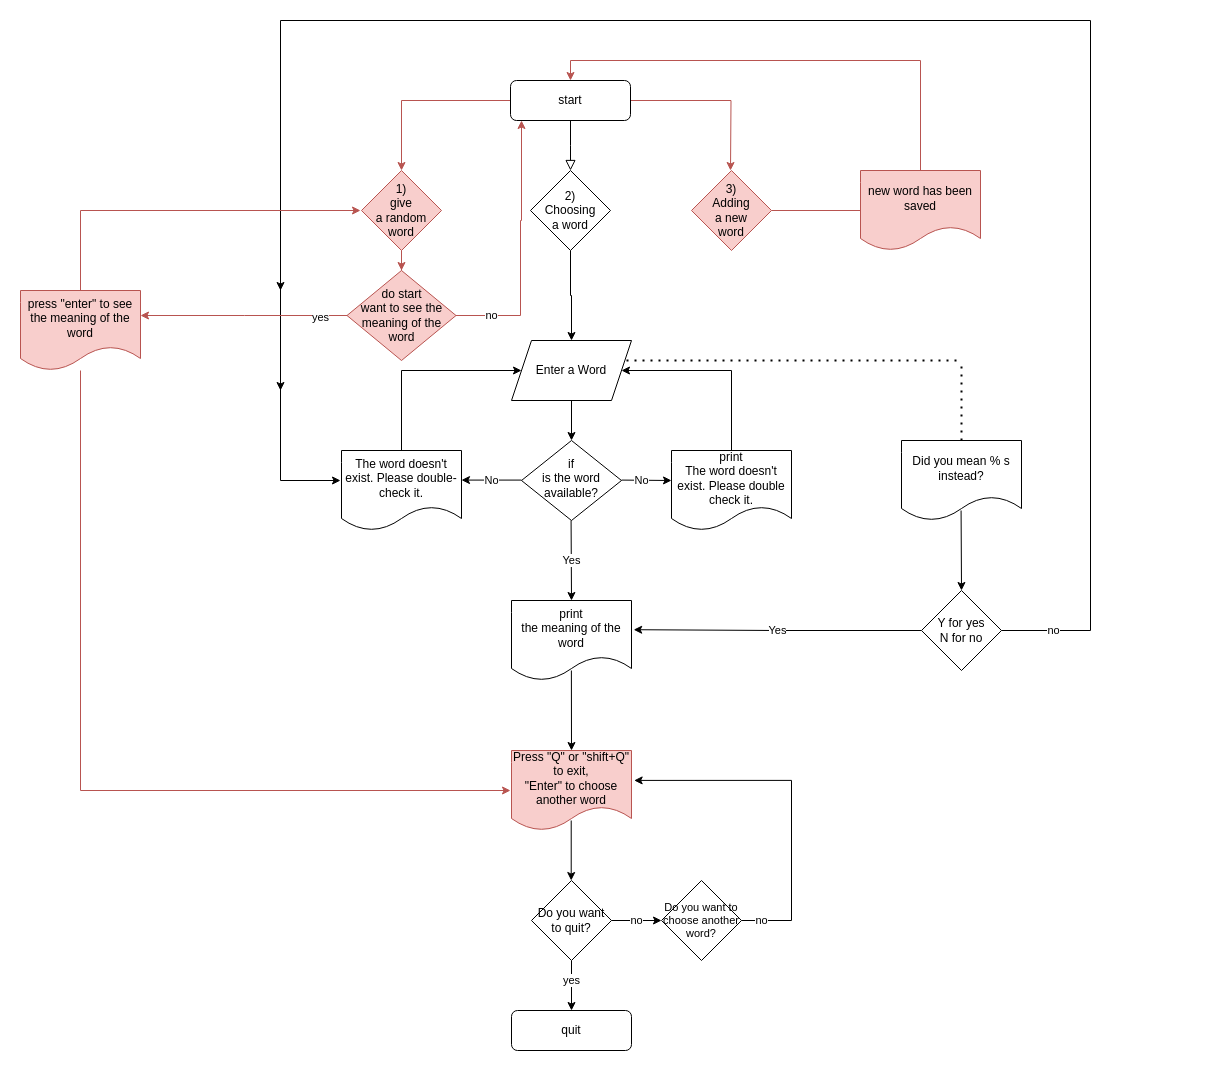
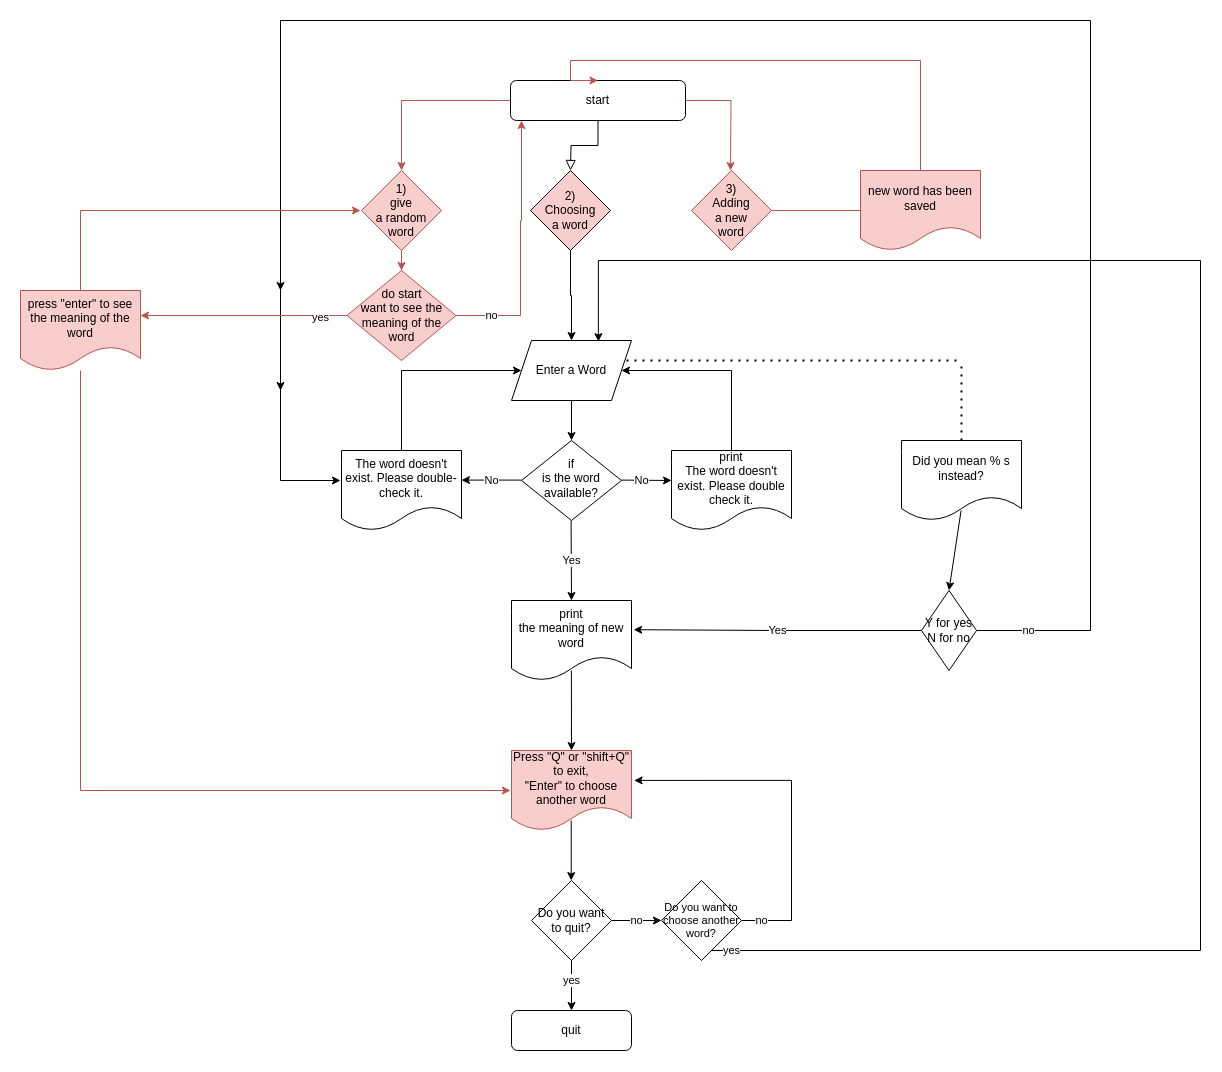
  <mxCell id="0" />
  <mxCell id="1" parent="0" />
  <mxCell id="2" value="" style="rounded=0;html=1;jettySize=auto;orthogonalLoop=1;fontSize=11;endArrow=block;endFill=0;endSize=8;strokeWidth=1;shadow=0;labelBackgroundColor=none;edgeStyle=orthogonalEdgeStyle;" parent="1" source="5" edge="1"><mxGeometry relative="1" as="geometry"><mxPoint x="570" y="170" as="targetPoint" /></mxGeometry></mxCell>
  <mxCell id="3" style="edgeStyle=orthogonalEdgeStyle;rounded=0;orthogonalLoop=1;jettySize=auto;html=1;fillColor=#f8cecc;strokeColor=#b85450;" edge="1" parent="1" source="5"><mxGeometry relative="1" as="geometry"><mxPoint x="730" y="170" as="targetPoint" /></mxGeometry></mxCell>
  <mxCell id="4" style="edgeStyle=orthogonalEdgeStyle;rounded=0;orthogonalLoop=1;jettySize=auto;html=1;entryX=0.5;entryY=0;entryDx=0;entryDy=0;fillColor=#f8cecc;strokeColor=#b85450;" edge="1" parent="1" source="5" target="41"><mxGeometry relative="1" as="geometry"><mxPoint x="390" y="100" as="targetPoint" /></mxGeometry></mxCell>
- <mxCell id="5" value="start" style="rounded=1;whiteSpace=wrap;html=1;fontSize=12;glass=0;strokeWidth=1;shadow=0;" parent="1" vertex="1"><mxGeometry x="510" y="80" width="120" height="40" as="geometry" /></mxCell>
+ <mxCell id="5" value="start" style="rounded=1;whiteSpace=wrap;html=1;fontSize=12;glass=0;strokeWidth=1;shadow=0;" parent="1" vertex="1"><mxGeometry x="510" y="80" width="175" height="40" as="geometry" /></mxCell>
  <mxCell id="6" value="&lt;div&gt;if&lt;/div&gt;&lt;div&gt;&lt;span class=&quot;VIiyi&quot; lang=&quot;en&quot;&gt;&lt;span class=&quot;JLqJ4b ChMk0b&quot;&gt;&lt;span&gt;is the word available?&lt;/span&gt;&lt;/span&gt;&lt;/span&gt; &lt;/div&gt;" style="rhombus;whiteSpace=wrap;html=1;shadow=0;fontFamily=Helvetica;fontSize=12;align=center;strokeWidth=1;spacing=6;spacingTop=-4;" parent="1" vertex="1"><mxGeometry x="521" y="440" width="100" height="80" as="geometry" /></mxCell>
  <mxCell id="7" style="edgeStyle=orthogonalEdgeStyle;rounded=0;orthogonalLoop=1;jettySize=auto;html=1;entryX=0.5;entryY=0;entryDx=0;entryDy=0;" edge="1" parent="1" source="8" target="6"><mxGeometry relative="1" as="geometry" /></mxCell>
  <mxCell id="8" value="&lt;div&gt;Enter a Word&lt;br&gt;&lt;/div&gt;" style="shape=parallelogram;perimeter=parallelogramPerimeter;whiteSpace=wrap;html=1;fixedSize=1;" vertex="1" parent="1"><mxGeometry x="511" y="340" width="120" height="60" as="geometry" /></mxCell>
- <mxCell id="9" value="&lt;div&gt;print &lt;br&gt;&lt;/div&gt;&lt;div&gt;the meaning of the word&lt;/div&gt;" style="shape=document;whiteSpace=wrap;html=1;boundedLbl=1;" vertex="1" parent="1"><mxGeometry x="511" y="600" width="120" height="80" as="geometry" /></mxCell>
+ <mxCell id="9" value="&lt;div&gt;print &lt;br&gt;&lt;/div&gt;&lt;div&gt;the meaning of new word&lt;/div&gt;" style="shape=document;whiteSpace=wrap;html=1;boundedLbl=1;" vertex="1" parent="1"><mxGeometry x="511" y="600" width="120" height="80" as="geometry" /></mxCell>
  <mxCell id="10" style="edgeStyle=orthogonalEdgeStyle;rounded=0;orthogonalLoop=1;jettySize=auto;html=1;entryX=1;entryY=0.5;entryDx=0;entryDy=0;" edge="1" parent="1" source="11" target="8"><mxGeometry relative="1" as="geometry"><mxPoint x="641" y="370" as="targetPoint" /><Array as="points"><mxPoint x="731" y="370" /></Array></mxGeometry></mxCell>
  <mxCell id="11" value="&lt;div&gt;print&lt;/div&gt;&lt;div&gt;The word doesn't exist. Please double check it.&lt;/div&gt;" style="shape=document;whiteSpace=wrap;html=1;boundedLbl=1;" vertex="1" parent="1"><mxGeometry x="671" y="450" width="120" height="80" as="geometry" /></mxCell>
  <mxCell id="12" value="No" style="endArrow=classic;html=1;" edge="1" parent="1"><mxGeometry width="50" height="50" relative="1" as="geometry"><mxPoint x="521" y="479.58" as="sourcePoint" /><mxPoint x="461" y="479.58" as="targetPoint" /></mxGeometry></mxCell>
  <mxCell id="13" style="edgeStyle=orthogonalEdgeStyle;rounded=0;orthogonalLoop=1;jettySize=auto;html=1;" edge="1" parent="1" source="14" target="8"><mxGeometry relative="1" as="geometry"><mxPoint x="401" y="370" as="targetPoint" /><Array as="points"><mxPoint x="401" y="370" /></Array></mxGeometry></mxCell>
  <mxCell id="14" value="The word doesn't exist. Please double-check it." style="shape=document;whiteSpace=wrap;html=1;boundedLbl=1;" vertex="1" parent="1"><mxGeometry x="341" y="450" width="120" height="80" as="geometry" /></mxCell>
  <mxCell id="15" value="" style="endArrow=none;dashed=1;html=1;dashPattern=1 3;strokeWidth=2;" edge="1" parent="1"><mxGeometry width="50" height="50" relative="1" as="geometry"><mxPoint x="626" y="360" as="sourcePoint" /><mxPoint x="961" y="360" as="targetPoint" /><Array as="points" /></mxGeometry></mxCell>
  <mxCell id="16" value="" style="endArrow=none;dashed=1;html=1;dashPattern=1 3;strokeWidth=2;exitX=0.5;exitY=0;exitDx=0;exitDy=0;" edge="1" parent="1" source="17"><mxGeometry width="50" height="50" relative="1" as="geometry"><mxPoint x="961" y="430" as="sourcePoint" /><mxPoint x="961" y="360" as="targetPoint" /></mxGeometry></mxCell>
  <mxCell id="17" value="Did you mean % s instead?" style="shape=document;whiteSpace=wrap;html=1;boundedLbl=1;" vertex="1" parent="1"><mxGeometry x="901" y="440" width="120" height="80" as="geometry" /></mxCell>
  <mxCell id="18" value="" style="endArrow=classic;html=1;entryX=0.5;entryY=0;entryDx=0;entryDy=0;" edge="1" parent="1" target="21"><mxGeometry width="50" height="50" relative="1" as="geometry"><mxPoint x="960.58" y="510" as="sourcePoint" /><mxPoint x="961" y="570" as="targetPoint" /></mxGeometry></mxCell>
  <mxCell id="19" value="&lt;div&gt;Yes&lt;/div&gt;" style="edgeStyle=orthogonalEdgeStyle;rounded=0;orthogonalLoop=1;jettySize=auto;html=1;entryX=1.018;entryY=0.365;entryDx=0;entryDy=0;entryPerimeter=0;" edge="1" parent="1" source="21" target="9"><mxGeometry relative="1" as="geometry"><mxPoint x="641" y="630" as="targetPoint" /><Array as="points" /></mxGeometry></mxCell>
  <mxCell id="20" value="no" style="edgeStyle=orthogonalEdgeStyle;rounded=0;orthogonalLoop=1;jettySize=auto;html=1;" edge="1" parent="1" source="21"><mxGeometry x="-0.949" relative="1" as="geometry"><mxPoint x="340" y="480" as="targetPoint" /><Array as="points"><mxPoint x="1090" y="630" /><mxPoint x="1090" y="20" /><mxPoint x="280" y="20" /><mxPoint x="280" y="480" /></Array><mxPoint as="offset" /></mxGeometry></mxCell>
- <mxCell id="21" value="&lt;div&gt;Y for yes&lt;/div&gt;&lt;div&gt;N for no&lt;br&gt;&lt;/div&gt;" style="rhombus;whiteSpace=wrap;html=1;" vertex="1" parent="1"><mxGeometry x="921" y="590" width="80" height="80" as="geometry" /></mxCell>
+ <mxCell id="21" value="&lt;div&gt;Y for yes&lt;/div&gt;&lt;div&gt;N for no&lt;br&gt;&lt;/div&gt;" style="rhombus;whiteSpace=wrap;html=1;" vertex="1" parent="1"><mxGeometry x="921" y="590" width="55" height="80" as="geometry" /></mxCell>
  <mxCell id="22" value="" style="endArrow=classic;html=1;" edge="1" parent="1"><mxGeometry relative="1" as="geometry"><mxPoint x="621" y="479.58" as="sourcePoint" /><mxPoint x="671" y="480" as="targetPoint" /><Array as="points" /></mxGeometry></mxCell>
  <mxCell id="23" value="&lt;div&gt;No&lt;/div&gt;" style="edgeLabel;resizable=0;html=1;align=center;verticalAlign=middle;" connectable="0" vertex="1" parent="22"><mxGeometry relative="1" as="geometry"><mxPoint x="-5" as="offset" /></mxGeometry></mxCell>
  <mxCell id="24" value="" style="endArrow=classic;html=1;entryX=0.5;entryY=0;entryDx=0;entryDy=0;" edge="1" parent="1" target="9"><mxGeometry relative="1" as="geometry"><mxPoint x="570.58" y="520" as="sourcePoint" /><mxPoint x="570.58" y="590" as="targetPoint" /></mxGeometry></mxCell>
  <mxCell id="25" value="Yes" style="edgeLabel;resizable=0;html=1;align=center;verticalAlign=middle;" connectable="0" vertex="1" parent="24"><mxGeometry relative="1" as="geometry" /></mxCell>
  <mxCell id="26" value="&lt;div&gt;Press &quot;Q&quot; or &quot;shift+Q&quot; to exit,&lt;/div&gt;&lt;div&gt;&quot;Enter&quot; to choose another word&lt;/div&gt;" style="shape=document;whiteSpace=wrap;html=1;boundedLbl=1;fillColor=#f8cecc;strokeColor=#b85450;" vertex="1" parent="1"><mxGeometry x="511" y="750" width="120" height="80" as="geometry" /></mxCell>
  <mxCell id="27" value="" style="endArrow=classic;html=1;" edge="1" parent="1"><mxGeometry width="50" height="50" relative="1" as="geometry"><mxPoint x="570.88" y="670" as="sourcePoint" /><mxPoint x="571" y="750" as="targetPoint" /></mxGeometry></mxCell>
  <mxCell id="28" value="no" style="edgeStyle=orthogonalEdgeStyle;rounded=0;orthogonalLoop=1;jettySize=auto;html=1;" edge="1" parent="1" source="30"><mxGeometry relative="1" as="geometry"><mxPoint x="661" y="920" as="targetPoint" /></mxGeometry></mxCell>
  <mxCell id="29" value="yes" style="edgeStyle=orthogonalEdgeStyle;rounded=0;orthogonalLoop=1;jettySize=auto;html=1;" edge="1" parent="1" source="30"><mxGeometry x="-0.2" relative="1" as="geometry"><mxPoint x="571" y="1010" as="targetPoint" /><mxPoint as="offset" /></mxGeometry></mxCell>
  <mxCell id="30" value="Do you want to quit?" style="rhombus;whiteSpace=wrap;html=1;" vertex="1" parent="1"><mxGeometry x="531" y="880" width="80" height="80" as="geometry" /></mxCell>
  <mxCell id="31" value="" style="endArrow=classic;html=1;" edge="1" parent="1"><mxGeometry width="50" height="50" relative="1" as="geometry"><mxPoint x="570.71" y="820" as="sourcePoint" /><mxPoint x="570.71" y="880" as="targetPoint" /></mxGeometry></mxCell>
+ <mxCell id="32" value="yes" style="edgeStyle=orthogonalEdgeStyle;rounded=0;orthogonalLoop=1;jettySize=auto;html=1;entryX=0.724;entryY=0.019;entryDx=0;entryDy=0;entryPerimeter=0;" edge="1" parent="1" source="34" target="8"><mxGeometry x="-0.978" relative="1" as="geometry"><mxPoint x="590" y="260" as="targetPoint" /><Array as="points"><mxPoint x="1200" y="950" /><mxPoint x="1200" y="260" /><mxPoint x="598" y="260" /></Array><mxPoint as="offset" /></mxGeometry></mxCell>
  <mxCell id="33" value="no" style="edgeStyle=orthogonalEdgeStyle;rounded=0;orthogonalLoop=1;jettySize=auto;html=1;entryX=1.022;entryY=0.374;entryDx=0;entryDy=0;entryPerimeter=0;" edge="1" parent="1" source="34" target="26"><mxGeometry x="-0.885" relative="1" as="geometry"><mxPoint x="791" y="780" as="targetPoint" /><Array as="points"><mxPoint x="791" y="920" /><mxPoint x="791" y="780" /></Array><mxPoint as="offset" /></mxGeometry></mxCell>
  <mxCell id="34" value="&lt;p style=&quot;line-height: 120% ; font-size: 11px&quot;&gt;&lt;font style=&quot;font-size: 11px&quot;&gt;Do you want to choose another word?&lt;/font&gt;&lt;/p&gt;" style="rhombus;whiteSpace=wrap;html=1;" vertex="1" parent="1"><mxGeometry x="661" y="880" width="80" height="80" as="geometry" /></mxCell>
  <mxCell id="35" value="quit" style="rounded=1;whiteSpace=wrap;html=1;" vertex="1" parent="1"><mxGeometry x="511" y="1010" width="120" height="40" as="geometry" /></mxCell>
  <mxCell id="36" style="edgeStyle=orthogonalEdgeStyle;rounded=0;orthogonalLoop=1;jettySize=auto;html=1;entryX=0.5;entryY=0;entryDx=0;entryDy=0;" edge="1" parent="1" source="37" target="8"><mxGeometry relative="1" as="geometry"><Array as="points"><mxPoint x="570" y="295" /><mxPoint x="571" y="295" /></Array></mxGeometry></mxCell>
- <mxCell id="37" value="2)&lt;div&gt;Choosing &lt;br&gt;&lt;/div&gt;&lt;div&gt;a word&lt;/div&gt;" style="rhombus;whiteSpace=wrap;html=1;" vertex="1" parent="1"><mxGeometry x="530" y="170" width="80" height="80" as="geometry" /></mxCell>
+ <mxCell id="37" value="2)&lt;div&gt;Choosing &lt;br&gt;&lt;/div&gt;&lt;div&gt;a word&lt;/div&gt;" style="rhombus;whiteSpace=wrap;html=1;fillColor=#f8cecc;" vertex="1" parent="1"><mxGeometry x="530" y="170" width="80" height="80" as="geometry" /></mxCell>
  <mxCell id="38" style="edgeStyle=orthogonalEdgeStyle;rounded=0;orthogonalLoop=1;jettySize=auto;html=1;entryX=0.5;entryY=0;entryDx=0;entryDy=0;fillColor=#f8cecc;strokeColor=#b85450;" edge="1" parent="1" source="39" target="5"><mxGeometry relative="1" as="geometry"><mxPoint x="570" y="60" as="targetPoint" /><Array as="points"><mxPoint x="920" y="210" /><mxPoint x="920" y="60" /><mxPoint x="570" y="60" /></Array></mxGeometry></mxCell>
  <mxCell id="39" value="&lt;div&gt;3)&lt;/div&gt;&lt;div&gt;Adding &lt;br&gt;&lt;/div&gt;&lt;div&gt;a new &lt;br&gt;&lt;/div&gt;&lt;div&gt;word&lt;/div&gt;" style="rhombus;whiteSpace=wrap;html=1;fillColor=#f8cecc;strokeColor=#b85450;" vertex="1" parent="1"><mxGeometry x="691" y="170" width="80" height="80" as="geometry" /></mxCell>
  <mxCell id="40" style="edgeStyle=orthogonalEdgeStyle;rounded=0;orthogonalLoop=1;jettySize=auto;html=1;fillColor=#f8cecc;strokeColor=#b85450;" edge="1" parent="1" source="41" target="46"><mxGeometry relative="1" as="geometry" /></mxCell>
  <mxCell id="41" value="&lt;div&gt;1)&lt;/div&gt;&lt;div&gt;give&lt;/div&gt;&lt;div&gt; a random word&lt;/div&gt;" style="rhombus;whiteSpace=wrap;html=1;fillColor=#f8cecc;strokeColor=#b85450;" vertex="1" parent="1"><mxGeometry x="361" y="170" width="80" height="80" as="geometry" /></mxCell>
  <mxCell id="42" value="new word has been saved" style="shape=document;whiteSpace=wrap;html=1;boundedLbl=1;fillColor=#f8cecc;strokeColor=#b85450;" vertex="1" parent="1"><mxGeometry x="860" y="170" width="120" height="80" as="geometry" /></mxCell>
  <mxCell id="43" value="no" style="edgeStyle=orthogonalEdgeStyle;rounded=0;orthogonalLoop=1;jettySize=auto;html=1;fillColor=#f8cecc;strokeColor=#b85450;" edge="1" parent="1" source="46" target="5"><mxGeometry x="-0.735" relative="1" as="geometry"><mxPoint x="520" y="130" as="targetPoint" /><Array as="points"><mxPoint x="520" y="315" /><mxPoint x="520" y="220" /><mxPoint x="521" y="220" /></Array><mxPoint as="offset" /></mxGeometry></mxCell>
  <mxCell id="44" style="edgeStyle=orthogonalEdgeStyle;rounded=0;orthogonalLoop=1;jettySize=auto;html=1;fillColor=#f8cecc;strokeColor=#b85450;" edge="1" parent="1" source="46"><mxGeometry relative="1" as="geometry"><mxPoint x="140" y="315" as="targetPoint" /></mxGeometry></mxCell>
  <mxCell id="45" value="yes" style="edgeLabel;html=1;align=center;verticalAlign=middle;resizable=0;points=[];" vertex="1" connectable="0" parent="44"><mxGeometry x="-0.74" y="1" relative="1" as="geometry"><mxPoint as="offset" /></mxGeometry></mxCell>
  <mxCell id="46" value="&lt;div&gt;do start&lt;/div&gt;&lt;div&gt; want to see the meaning of the word&lt;/div&gt;" style="rhombus;whiteSpace=wrap;html=1;fillColor=#f8cecc;strokeColor=#b85450;" vertex="1" parent="1"><mxGeometry x="346.5" y="270" width="109" height="90" as="geometry" /></mxCell>
  <mxCell id="47" value="" style="endArrow=classic;html=1;" edge="1" parent="1"><mxGeometry width="50" height="50" relative="1" as="geometry"><mxPoint x="280" y="340" as="sourcePoint" /><mxPoint x="280" y="390" as="targetPoint" /><Array as="points"><mxPoint x="280" y="350" /><mxPoint x="280" y="360" /></Array></mxGeometry></mxCell>
  <mxCell id="48" value="" style="endArrow=classic;html=1;" edge="1" parent="1"><mxGeometry width="50" height="50" relative="1" as="geometry"><mxPoint x="280" y="250" as="sourcePoint" /><mxPoint x="280" y="290" as="targetPoint" /></mxGeometry></mxCell>
  <mxCell id="49" style="edgeStyle=orthogonalEdgeStyle;rounded=0;orthogonalLoop=1;jettySize=auto;html=1;fillColor=#f8cecc;strokeColor=#b85450;" edge="1" parent="1" source="51"><mxGeometry relative="1" as="geometry"><mxPoint x="360" y="210" as="targetPoint" /><Array as="points"><mxPoint x="80" y="210" /></Array></mxGeometry></mxCell>
  <mxCell id="50" style="edgeStyle=orthogonalEdgeStyle;rounded=0;orthogonalLoop=1;jettySize=auto;html=1;fillColor=#f8cecc;strokeColor=#b85450;" edge="1" parent="1" source="51"><mxGeometry relative="1" as="geometry"><mxPoint x="510" y="790" as="targetPoint" /><Array as="points"><mxPoint x="80" y="790" /></Array></mxGeometry></mxCell>
  <mxCell id="51" value="press &quot;enter&quot; to see the meaning of the word" style="shape=document;whiteSpace=wrap;html=1;boundedLbl=1;fillColor=#f8cecc;strokeColor=#b85450;" vertex="1" parent="1"><mxGeometry x="20" y="290" width="120" height="80" as="geometry" /></mxCell>
